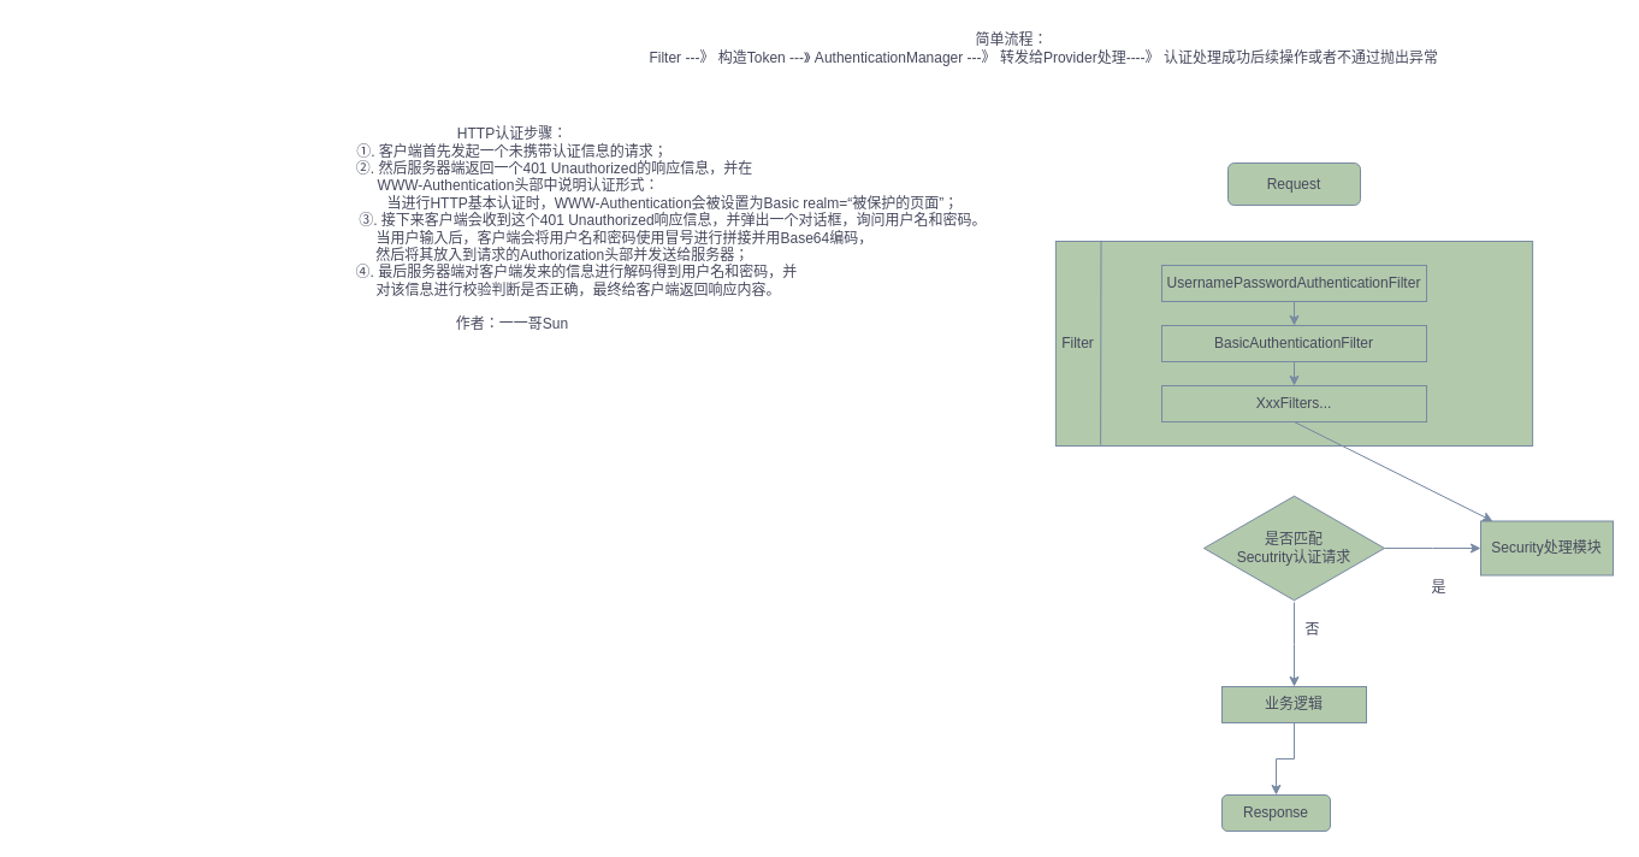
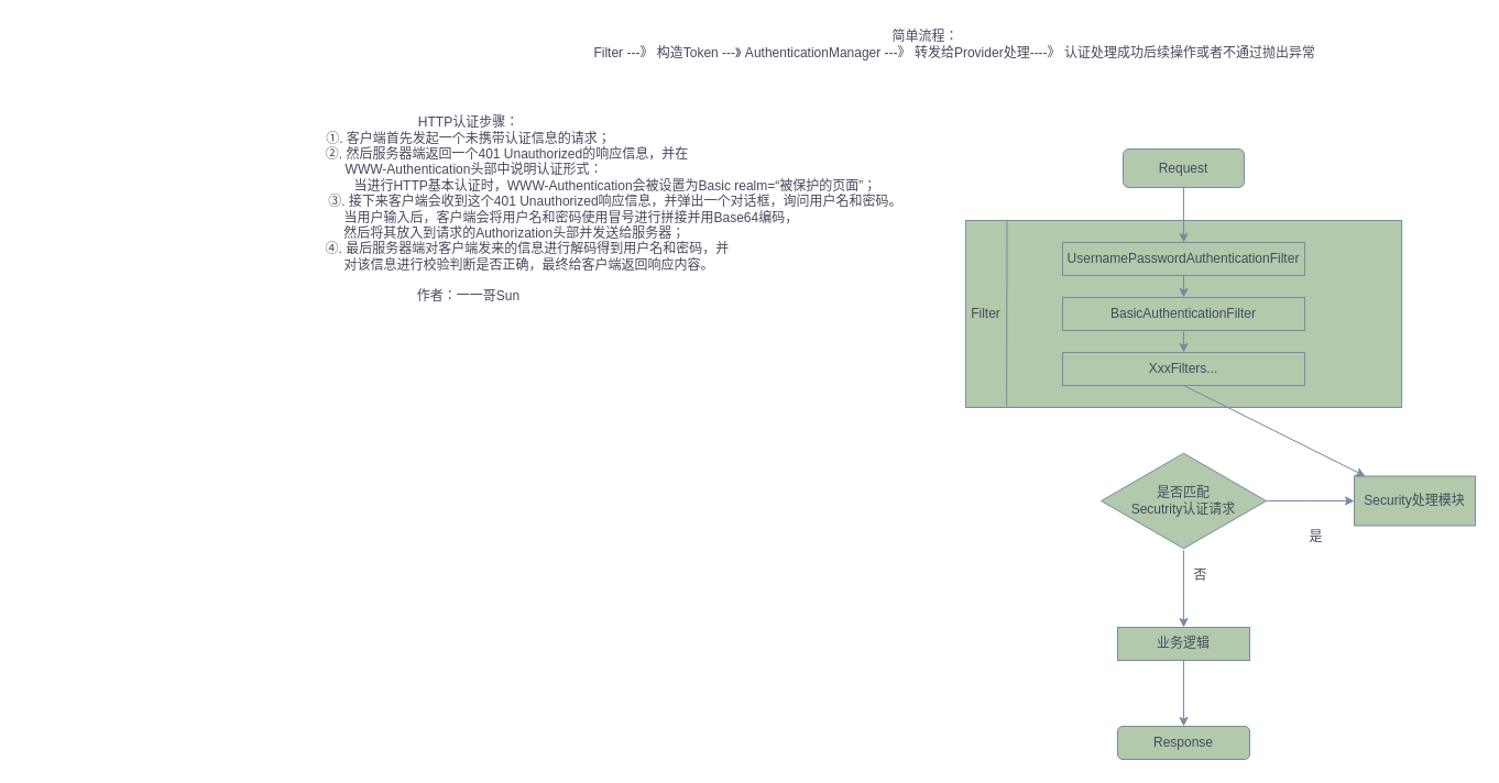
  <mxCell id="0" />
  <mxCell id="1" parent="0" />
  <mxCell id="2" value="Request" style="rounded=1;whiteSpace=wrap;html=1;labelBackgroundColor=none;fillColor=#B2C9AB;strokeColor=#788AA3;fontColor=#46495D;" vertex="1" parent="1"><mxGeometry x="1020" y="135" width="110" height="35" as="geometry" /></mxCell>
  <mxCell id="3" value="" style="rounded=0;whiteSpace=wrap;html=1;labelBackgroundColor=none;fillColor=#B2C9AB;strokeColor=#788AA3;fontColor=#46495D;" vertex="1" parent="1"><mxGeometry x="876.88" y="200" width="396.25" height="170" as="geometry" /></mxCell>
  <mxCell id="4" value="" style="endArrow=none;html=1;rounded=0;exitX=0.095;exitY=-0.004;exitDx=0;exitDy=0;exitPerimeter=0;entryX=0.094;entryY=0.995;entryDx=0;entryDy=0;entryPerimeter=0;labelBackgroundColor=none;strokeColor=#788AA3;fontColor=default;" edge="1" parent="1" source="3" target="3"><mxGeometry width="50" height="50" relative="1" as="geometry"><mxPoint x="1030" y="210" as="sourcePoint" /><mxPoint x="1080" y="160" as="targetPoint" /></mxGeometry></mxCell>
  <mxCell id="5" value="UsernamePasswordAuthenticationFilter" style="rounded=0;whiteSpace=wrap;html=1;labelBackgroundColor=none;fillColor=#B2C9AB;strokeColor=#788AA3;fontColor=#46495D;" vertex="1" parent="1"><mxGeometry x="965.01" y="220" width="220" height="30" as="geometry" /></mxCell>
  <mxCell id="6" value="Filter" style="text;html=1;align=center;verticalAlign=middle;resizable=0;points=[];autosize=1;strokeColor=none;fillColor=none;labelBackgroundColor=none;fontColor=#46495D;" vertex="1" parent="1"><mxGeometry x="870" y="270" width="50" height="30" as="geometry" /></mxCell>
  <mxCell id="7" value="BasicAuthenticationFilter" style="rounded=0;whiteSpace=wrap;html=1;labelBackgroundColor=none;fillColor=#B2C9AB;strokeColor=#788AA3;fontColor=#46495D;" vertex="1" parent="1"><mxGeometry x="965" y="270" width="220" height="30" as="geometry" /></mxCell>
  <mxCell id="8" value="XxxFilters..." style="rounded=0;whiteSpace=wrap;html=1;labelBackgroundColor=none;fillColor=#B2C9AB;strokeColor=#788AA3;fontColor=#46495D;" vertex="1" parent="1"><mxGeometry x="965.01" y="320" width="220" height="30" as="geometry" /></mxCell>
+ <mxCell id="9" value="" style="endArrow=classic;html=1;rounded=0;exitX=0.5;exitY=1;exitDx=0;exitDy=0;labelBackgroundColor=none;strokeColor=#788AA3;fontColor=default;" edge="1" parent="1" source="2" target="5"><mxGeometry width="50" height="50" relative="1" as="geometry"><mxPoint x="970" y="390" as="sourcePoint" /><mxPoint x="1020" y="340" as="targetPoint" /></mxGeometry></mxCell>
  <mxCell id="10" value="" style="endArrow=classic;html=1;rounded=0;exitX=0.5;exitY=1;exitDx=0;exitDy=0;entryX=0.5;entryY=0;entryDx=0;entryDy=0;labelBackgroundColor=none;strokeColor=#788AA3;fontColor=default;" edge="1" parent="1" source="5" target="7"><mxGeometry width="50" height="50" relative="1" as="geometry"><mxPoint x="970" y="390" as="sourcePoint" /><mxPoint x="1020" y="340" as="targetPoint" /></mxGeometry></mxCell>
  <mxCell id="11" value="" style="endArrow=classic;html=1;rounded=0;exitX=0.5;exitY=1;exitDx=0;exitDy=0;labelBackgroundColor=none;strokeColor=#788AA3;fontColor=default;" edge="1" parent="1" source="7" target="8"><mxGeometry width="50" height="50" relative="1" as="geometry"><mxPoint x="1085" y="260" as="sourcePoint" /><mxPoint x="1085" y="280" as="targetPoint" /></mxGeometry></mxCell>
  <mxCell id="12" value="" style="endArrow=classic;html=1;rounded=0;exitX=0.5;exitY=1;exitDx=0;exitDy=0;labelBackgroundColor=none;strokeColor=#788AA3;fontColor=default;" edge="1" parent="1" source="8" target="20"><mxGeometry width="50" height="50" relative="1" as="geometry"><mxPoint x="970" y="530" as="sourcePoint" /><mxPoint x="1075" y="400" as="targetPoint" /></mxGeometry></mxCell>
  <mxCell id="13" style="edgeStyle=orthogonalEdgeStyle;rounded=0;orthogonalLoop=1;jettySize=auto;html=1;labelBackgroundColor=none;strokeColor=#788AA3;fontColor=default;" edge="1" parent="1" source="15"><mxGeometry relative="1" as="geometry"><mxPoint x="1230" y="455" as="targetPoint" /></mxGeometry></mxCell>
  <mxCell id="14" style="edgeStyle=orthogonalEdgeStyle;rounded=0;orthogonalLoop=1;jettySize=auto;html=1;labelBackgroundColor=none;strokeColor=#788AA3;fontColor=default;" edge="1" parent="1" source="15"><mxGeometry relative="1" as="geometry"><mxPoint x="1075" y="570" as="targetPoint" /></mxGeometry></mxCell>
  <mxCell id="15" value="是否匹配&lt;div&gt;Secutrity认证请求&lt;/div&gt;" style="html=1;whiteSpace=wrap;aspect=fixed;shape=isoRectangle;labelBackgroundColor=none;fillColor=#B2C9AB;strokeColor=#788AA3;fontColor=#46495D;" vertex="1" parent="1"><mxGeometry x="1000" y="410" width="150" height="90" as="geometry" /></mxCell>
  <mxCell id="16" value="是" style="text;html=1;align=center;verticalAlign=middle;resizable=0;points=[];autosize=1;strokeColor=none;fillColor=none;labelBackgroundColor=none;fontColor=#46495D;" vertex="1" parent="1"><mxGeometry x="1175" y="473" width="40" height="30" as="geometry" /></mxCell>
  <mxCell id="17" value="否" style="text;html=1;align=center;verticalAlign=middle;resizable=0;points=[];autosize=1;strokeColor=none;fillColor=none;labelBackgroundColor=none;fontColor=#46495D;" vertex="1" parent="1"><mxGeometry x="1070" y="508" width="40" height="30" as="geometry" /></mxCell>
  <mxCell id="18" style="edgeStyle=orthogonalEdgeStyle;rounded=0;orthogonalLoop=1;jettySize=auto;html=1;labelBackgroundColor=none;strokeColor=#788AA3;fontColor=default;" edge="1" parent="1" source="19" target="21"><mxGeometry relative="1" as="geometry" /></mxCell>
  <mxCell id="19" value="业务逻辑" style="whiteSpace=wrap;html=1;labelBackgroundColor=none;fillColor=#B2C9AB;strokeColor=#788AA3;fontColor=#46495D;" vertex="1" parent="1"><mxGeometry x="1015" y="570" width="120" height="30" as="geometry" /></mxCell>
  <mxCell id="20" value="Security处理模块" style="whiteSpace=wrap;html=1;labelBackgroundColor=none;fillColor=#B2C9AB;strokeColor=#788AA3;fontColor=#46495D;" vertex="1" parent="1"><mxGeometry x="1230" y="432.5" width="110" height="45" as="geometry" /></mxCell>
- <mxCell id="21" value="Response" style="rounded=1;whiteSpace=wrap;html=1;labelBackgroundColor=none;fillColor=#B2C9AB;strokeColor=#788AA3;fontColor=#46495D;" vertex="1" parent="1"><mxGeometry x="1015" y="660" width="90" height="30" as="geometry" /></mxCell>
+ <mxCell id="21" value="Response" style="rounded=1;whiteSpace=wrap;html=1;labelBackgroundColor=none;fillColor=#B2C9AB;strokeColor=#788AA3;fontColor=#46495D;" vertex="1" parent="1"><mxGeometry x="1015" y="660" width="120" height="30" as="geometry" /></mxCell>
  <mxCell id="22" value="简单流程：&lt;div&gt;&lt;span style=&quot;white-space: pre;&quot;&gt;&#09;&lt;/span&gt;&lt;span style=&quot;white-space: pre;&quot;&gt;&#09;&lt;/span&gt;Filter ---》 构造Token ---》 AuthenticationManager ---》 转发给Provider处理----》 认证处理成功后续操作或者不通过抛出异常&lt;br&gt;&lt;/div&gt;" style="text;html=1;align=center;verticalAlign=middle;resizable=0;points=[];autosize=1;strokeColor=none;fillColor=none;fontColor=#46495D;" vertex="1" parent="1"><mxGeometry x="470" y="20" width="740" height="40" as="geometry" /></mxCell>
  <mxCell id="23" value="HTTP认证步骤：&lt;div&gt;&lt;span style=&quot;background-color: transparent; color: light-dark(rgb(70, 73, 93), rgb(170, 173, 190));&quot;&gt;①. 客户端首先发起一个未携带认证信息的请求；&lt;/span&gt;&lt;/div&gt;&lt;div&gt;&lt;span style=&quot;background-color: transparent; color: light-dark(rgb(70, 73, 93), rgb(170, 173, 190));&quot;&gt;&lt;span style=&quot;white-space: pre;&quot;&gt;&#09;&lt;/span&gt;&lt;span style=&quot;white-space: pre;&quot;&gt;&#09;&lt;/span&gt;&amp;nbsp; &amp;nbsp; &amp;nbsp;②. 然后服务器端返回一个401 Unauthorized的响应信息，&lt;/span&gt;&lt;span style=&quot;background-color: transparent; color: light-dark(rgb(70, 73, 93), rgb(170, 173, 190));&quot;&gt;并在&lt;/span&gt;&lt;/div&gt;&lt;div&gt;&lt;span style=&quot;background-color: transparent; color: light-dark(rgb(70, 73, 93), rgb(170, 173, 190));&quot;&gt;&amp;nbsp; &amp;nbsp;WWW-Authentication头部中说明认证形式：&lt;/span&gt;&lt;/div&gt;&lt;div&gt;&lt;span style=&quot;background-color: transparent; color: light-dark(rgb(70, 73, 93), rgb(170, 173, 190));&quot;&gt;&lt;span style=&quot;white-space: pre;&quot;&gt;&#09;&lt;/span&gt;&lt;span style=&quot;white-space: pre;&quot;&gt;&#09;&lt;/span&gt;&lt;span style=&quot;white-space: pre;&quot;&gt;&#09;&lt;/span&gt;&lt;span style=&quot;white-space: pre;&quot;&gt;&#09;&lt;/span&gt;&lt;span style=&quot;white-space: pre;&quot;&gt;&#09;&lt;/span&gt;&lt;span style=&quot;white-space: pre;&quot;&gt;&#09;&lt;/span&gt;&lt;span style=&quot;white-space: pre;&quot;&gt;&#09;&lt;/span&gt;&lt;span style=&quot;white-space: pre;&quot;&gt;&#09;&lt;/span&gt;&lt;span style=&quot;white-space: pre;&quot;&gt;&#09;&lt;/span&gt;&lt;span style=&quot;white-space: pre;&quot;&gt;&#09;&lt;/span&gt;当进行HTTP基本认证时，&lt;/span&gt;&lt;span style=&quot;background-color: transparent; color: light-dark(rgb(70, 73, 93), rgb(170, 173, 190));&quot;&gt;WWW-Authentication会被设置为Basic realm=“被保护的页面”；&lt;/span&gt;&lt;/div&gt;&lt;div&gt;&lt;span style=&quot;background-color: transparent; color: light-dark(rgb(70, 73, 93), rgb(170, 173, 190));&quot;&gt;&lt;span style=&quot;white-space: pre;&quot;&gt;&#09;&lt;/span&gt;&lt;span style=&quot;white-space: pre;&quot;&gt;&#09;&lt;/span&gt;&lt;span style=&quot;white-space: pre;&quot;&gt;&#09;&lt;/span&gt;&lt;span style=&quot;white-space: pre;&quot;&gt;&#09;&lt;/span&gt;&lt;span style=&quot;white-space: pre;&quot;&gt;&#09;&lt;/span&gt;&lt;span style=&quot;white-space: pre;&quot;&gt;&#09;&lt;/span&gt;&lt;span style=&quot;white-space: pre;&quot;&gt;&#09;&lt;/span&gt;&lt;span style=&quot;white-space: pre;&quot;&gt;&#09;&lt;/span&gt;&lt;span style=&quot;white-space: pre;&quot;&gt;&#09;&lt;/span&gt;&lt;span style=&quot;white-space: pre;&quot;&gt;&#09;&lt;/span&gt;③. 接下来客户端会收到这个401 Unauthorized响应信息，并弹出一个对话框，询问用户名和密码。&lt;/span&gt;&lt;/div&gt;&lt;div&gt;&lt;span style=&quot;background-color: transparent; color: light-dark(rgb(70, 73, 93), rgb(170, 173, 190));&quot;&gt;&lt;span style=&quot;white-space: pre;&quot;&gt;&#09;&lt;/span&gt;&lt;span style=&quot;white-space: pre;&quot;&gt;&#09;&lt;/span&gt;&lt;span style=&quot;white-space: pre;&quot;&gt;&#09;&lt;/span&gt;&lt;span style=&quot;white-space: pre;&quot;&gt;&#09;&lt;/span&gt;&lt;span style=&quot;white-space: pre;&quot;&gt;&#09;&lt;/span&gt;&lt;span style=&quot;white-space: pre;&quot;&gt;&#09;&lt;/span&gt;&lt;span style=&quot;white-space: pre;&quot;&gt;&#09;&lt;/span&gt;当用户输入后，客户端会将用户名和密码使用冒号进行拼接并用Base64编码，&lt;/span&gt;&lt;/div&gt;&lt;div&gt;&lt;span style=&quot;background-color: transparent; color: light-dark(rgb(70, 73, 93), rgb(170, 173, 190));&quot;&gt;&lt;span style=&quot;white-space: pre;&quot;&gt;&#09;&lt;/span&gt;&lt;span style=&quot;white-space: pre;&quot;&gt;&#09;&lt;/span&gt;&lt;span style=&quot;white-space: pre;&quot;&gt;&#09;&lt;/span&gt;&amp;nbsp;然后将其放入到请求的Authorization头部并发送给服务器；&lt;/span&gt;&lt;/div&gt;&lt;div&gt;&lt;span style=&quot;background-color: transparent; color: light-dark(rgb(70, 73, 93), rgb(170, 173, 190));&quot;&gt;&lt;span style=&quot;white-space: pre;&quot;&gt;&#09;&lt;/span&gt;&lt;span style=&quot;white-space: pre;&quot;&gt;&#09;&lt;/span&gt;&lt;span style=&quot;white-space: pre;&quot;&gt;&#09;&lt;/span&gt;&lt;span style=&quot;white-space: pre;&quot;&gt;&#09;&lt;/span&gt;④. 最后服务器端对客户端发来的信息进行解码得到用户名和密码，并&lt;/span&gt;&lt;/div&gt;&lt;div&gt;&lt;span style=&quot;background-color: transparent; color: light-dark(rgb(70, 73, 93), rgb(170, 173, 190));&quot;&gt;&lt;span style=&quot;white-space: pre;&quot;&gt;&#09;&lt;/span&gt;&lt;span style=&quot;white-space: pre;&quot;&gt;&#09;&lt;/span&gt;&lt;span style=&quot;white-space: pre;&quot;&gt;&#09;&lt;/span&gt;&amp;nbsp; &amp;nbsp; &amp;nbsp; &amp;nbsp; &amp;nbsp;对该信息进行校验判断是否正确，最终给客户端返回响应内容。&lt;/span&gt;&lt;div&gt;&lt;br&gt;&lt;div&gt;作者：一一哥Sun&lt;br&gt;&lt;/div&gt;&lt;/div&gt;&lt;/div&gt;" style="text;html=1;align=center;verticalAlign=middle;resizable=0;points=[];autosize=1;strokeColor=none;fillColor=none;fontColor=#46495D;" vertex="1" parent="1"><mxGeometry x="20" y="95" width="810" height="190" as="geometry" /></mxCell>
